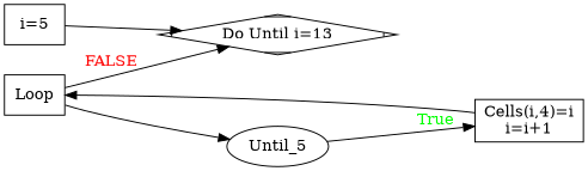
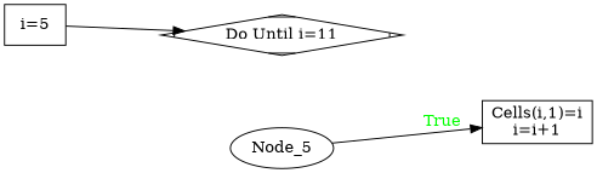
  digraph {
    rankdir=LR
    node [shape=box]
    n1 [label="i=5"]
-   n2 [label="Do Until i=13" shape=Mdiamond]
-   n3 [label="Cells(i,4)=i\ni=i+1"]
-   n4 [label=Loop]
-   Node_5 [label=Until_5 shape=""]
+   n2 [label="Do Until i=11" shape=Mdiamond]
+   n3 [label="Cells(i,1)=i\ni=i+1"]
+   Node_5 [shape=""]
    n1 -> n2
-   n3 -> n4
-   n4 -> n2 [fontcolor=RED label=FALSE]
-   n4 -> Node_5
    Node_5 -> n3 [fontcolor=GREEN label=True]
  }
